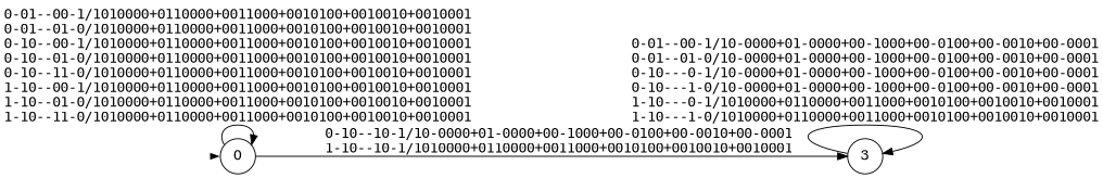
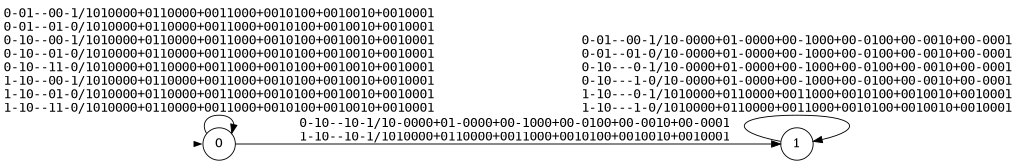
  digraph {
    nodesep=0.2
    rankdir=LR
    ranksep=0.8
    node [shape=circle]
    edge [fontname=mono]
    init [shape=point style=invis]
    n2 [label=0]
-   n3 [label=3]
+   n3 [label=1]
    init -> n2 [penwidth=0]
    n2 -> n2 [label="0-01--00-1/1010000+0110000+0011000+0010100+0010010+0010001\l0-01--01-0/1010000+0110000+0011000+0010100+0010010+0010001\l0-10--00-1/1010000+0110000+0011000+0010100+0010010+0010001\l0-10--01-0/1010000+0110000+0011000+0010100+0010010+0010001\l0-10--11-0/1010000+0110000+0011000+0010100+0010010+0010001\l1-10--00-1/1010000+0110000+0011000+0010100+0010010+0010001\l1-10--01-0/1010000+0110000+0011000+0010100+0010010+0010001\l1-10--11-0/1010000+0110000+0011000+0010100+0010010+0010001\l"]
    n2 -> n3 [label="0-10--10-1/10-0000+01-0000+00-1000+00-0100+00-0010+00-0001\l1-10--10-1/1010000+0110000+0011000+0010100+0010010+0010001\l"]
    n3 -> n3 [label="0-01--00-1/10-0000+01-0000+00-1000+00-0100+00-0010+00-0001\l0-01--01-0/10-0000+01-0000+00-1000+00-0100+00-0010+00-0001\l0-10---0-1/10-0000+01-0000+00-1000+00-0100+00-0010+00-0001\l0-10---1-0/10-0000+01-0000+00-1000+00-0100+00-0010+00-0001\l1-10---0-1/1010000+0110000+0011000+0010100+0010010+0010001\l1-10---1-0/1010000+0110000+0011000+0010100+0010010+0010001\l"]
  }
